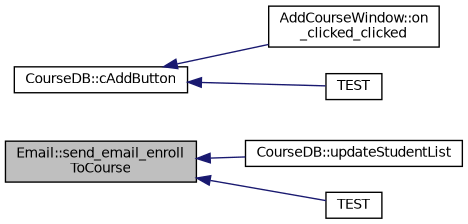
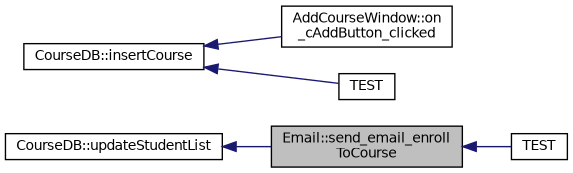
  digraph {
    rankdir=LR
    node [color=black fillcolor=white fontname=Helvetica fontsize=10 shape=record style=filled]
    edge [color=midnightblue dir=back fontname=Helvetica fontsize=10 labelfontname=Helvetica labelfontsize=10 style=solid]
    n1 [fillcolor=grey75 fontcolor=black height=0.2 label="Email::send_email_enroll\lToCourse" width=0.4]
    n2 [height=0.2 label="CourseDB::updateStudentList" width=0.4]
    n3 [height=0.2 label=TEST width=0.4]
-   n4 [height=0.2 label="CourseDB::cAddButton" width=0.4]
-   n5 [height=0.2 label="AddCourseWindow::on\l_clicked_clicked" width=0.4]
+   n4 [height=0.2 label="CourseDB::insertCourse" width=0.4]
+   n5 [height=0.2 label="AddCourseWindow::on\l_cAddButton_clicked" width=0.4]
    n6 [height=0.2 label=TEST width=0.4]
-   n1 -> n2
+   n2 -> n1
    n1 -> n3
    n4 -> n5
    n4 -> n6
  }
